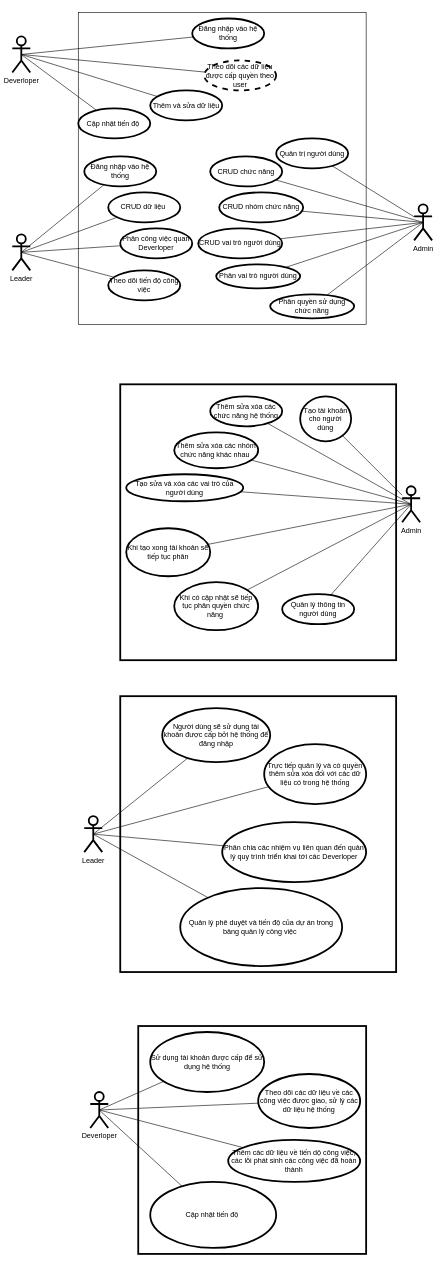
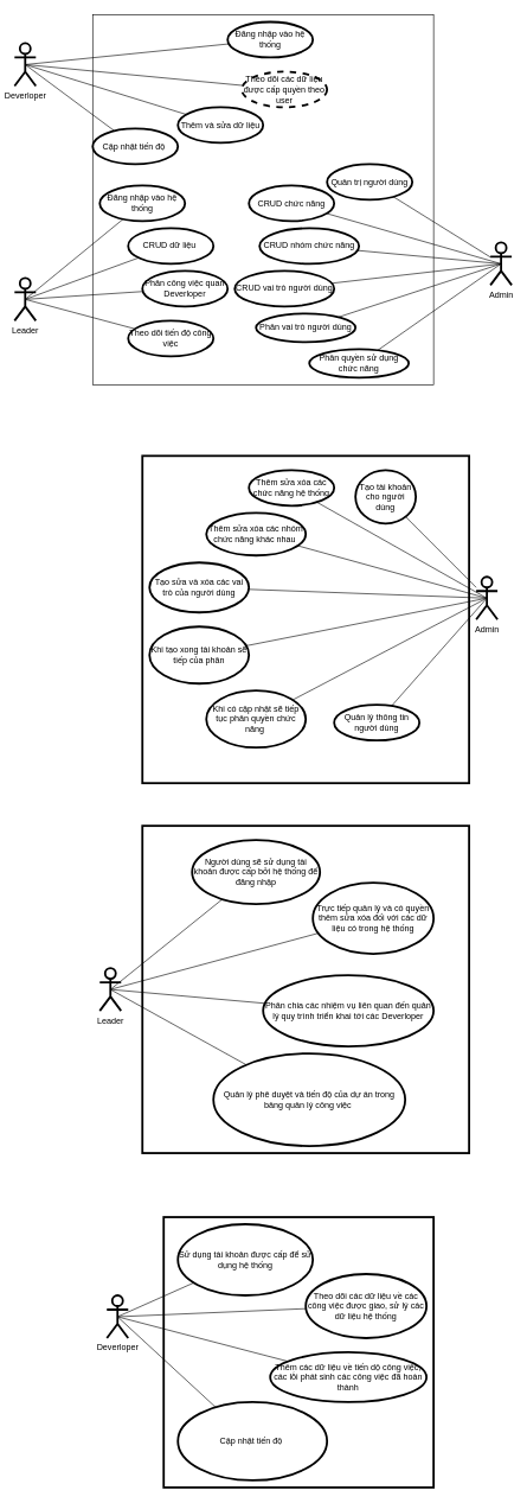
  <mxCell id="0" />
  <mxCell id="1" parent="0" />
  <mxCell id="2" value="" style="rounded=0;whiteSpace=wrap;html=1;" parent="1" vertex="1"><mxGeometry x="130" y="20" width="480" height="520" as="geometry" /></mxCell>
  <mxCell id="3" value="Deverloper" style="shape=umlActor;verticalLabelPosition=bottom;verticalAlign=top;html=1;outlineConnect=0;strokeWidth=3;" parent="1" vertex="1"><mxGeometry x="20" y="60" width="30" height="60" as="geometry" /></mxCell>
  <mxCell id="4" value="Leader" style="shape=umlActor;verticalLabelPosition=bottom;verticalAlign=top;html=1;outlineConnect=0;strokeWidth=3;" parent="1" vertex="1"><mxGeometry x="20" y="390" width="30" height="60" as="geometry" /></mxCell>
  <mxCell id="5" value="Admin" style="shape=umlActor;verticalLabelPosition=bottom;verticalAlign=top;html=1;outlineConnect=0;labelBackgroundColor=none;strokeWidth=3;" parent="1" vertex="1"><mxGeometry x="690" y="340" width="30" height="60" as="geometry" /></mxCell>
  <mxCell id="6" value="Quản trị người dùng" style="ellipse;whiteSpace=wrap;html=1;labelBackgroundColor=none;strokeWidth=3;" parent="1" vertex="1"><mxGeometry x="460" y="230" width="120" height="50" as="geometry" /></mxCell>
  <mxCell id="7" value="CRUD chức năng&lt;span style=&quot;color: rgba(0, 0, 0, 0); font-family: monospace; font-size: 0px; text-align: start;&quot;&gt;%3CmxGraphModel%3E%3Croot%3E%3CmxCell%20id%3D%220%22%2F%3E%3CmxCell%20id%3D%221%22%20parent%3D%220%22%2F%3E%3CmxCell%20id%3D%222%22%20value%3D%22Qu%E1%BA%A3n%20tr%E1%BB%8B%20ng%C6%B0%E1%BB%9Di%20d%C3%B9ng%22%20style%3D%22ellipse%3BwhiteSpace%3Dwrap%3Bhtml%3D1%3BlabelBackgroundColor%3Dnone%3BstrokeWidth%3D3%3B%22%20vertex%3D%221%22%20parent%3D%221%22%3E%3CmxGeometry%20x%3D%22490%22%20y%3D%22290%22%20width%3D%22120%22%20height%3D%2250%22%20as%3D%22geometry%22%2F%3E%3C%2FmxCell%3E%3C%2Froot%3E%3C%2FmxGraphModel%3E&lt;/span&gt;" style="ellipse;whiteSpace=wrap;html=1;labelBackgroundColor=none;strokeWidth=3;" parent="1" vertex="1"><mxGeometry x="350" y="260" width="120" height="50" as="geometry" /></mxCell>
  <mxCell id="8" value="CRUD nhóm chức năng" style="ellipse;whiteSpace=wrap;html=1;labelBackgroundColor=none;strokeWidth=3;" parent="1" vertex="1"><mxGeometry x="365" y="320" width="140" height="50" as="geometry" /></mxCell>
  <mxCell id="9" value="CRUD vai trò người dùng" style="ellipse;whiteSpace=wrap;html=1;labelBackgroundColor=none;strokeWidth=3;" parent="1" vertex="1"><mxGeometry x="330" y="380" width="140" height="50" as="geometry" /></mxCell>
  <mxCell id="10" value="Phân vai trò người dùng&lt;span style=&quot;color: rgba(0, 0, 0, 0); font-family: monospace; font-size: 0px; text-align: start;&quot;&gt;%3CmxGraphModel%3E%3Croot%3E%3CmxCell%20id%3D%220%22%2F%3E%3CmxCell%20id%3D%221%22%20parent%3D%220%22%2F%3E%3CmxCell%20id%3D%222%22%20value%3D%22CRUD%20vai%20tr%C3%B2%20ng%C6%B0%E1%BB%9Di%20d%C3%B9ng%22%20style%3D%22ellipse%3BwhiteSpace%3Dwrap%3Bhtml%3D1%3BlabelBackgroundColor%3Dnone%3BstrokeWidth%3D3%3B%22%20vertex%3D%221%22%20parent%3D%221%22%3E%3CmxGeometry%20x%3D%22390%22%20y%3D%22440%22%20width%3D%22140%22%20height%3D%2250%22%20as%3D%22geometry%22%2F%3E%3C%2FmxCell%3E%3C%2Froot%3E%3C%2FmxGraphModel%3E&lt;/span&gt;" style="ellipse;whiteSpace=wrap;html=1;labelBackgroundColor=none;strokeWidth=3;" parent="1" vertex="1"><mxGeometry x="360" y="440" width="140" height="40" as="geometry" /></mxCell>
- <mxCell id="11" value="Phân quyền sử dụng chức năng" style="ellipse;whiteSpace=wrap;html=1;labelBackgroundColor=none;strokeWidth=3;" parent="1" vertex="1"><mxGeometry x="450" y="490" width="140" height="40" as="geometry" /></mxCell>
+ <mxCell id="11" value="Phân quyền sử dụng chức năng" style="ellipse;whiteSpace=wrap;html=1;labelBackgroundColor=none;strokeWidth=3;" parent="1" vertex="1"><mxGeometry x="435" y="490" width="140" height="40" as="geometry" /></mxCell>
  <mxCell id="12" value="" style="endArrow=none;html=1;rounded=0;" parent="1" source="5" target="6" edge="1"><mxGeometry width="50" height="50" relative="1" as="geometry"><mxPoint x="370" y="290" as="sourcePoint" /><mxPoint x="420" y="240" as="targetPoint" /></mxGeometry></mxCell>
  <mxCell id="13" value="" style="endArrow=none;html=1;rounded=0;exitX=0.5;exitY=0.5;exitDx=0;exitDy=0;exitPerimeter=0;" parent="1" source="5" target="8" edge="1"><mxGeometry width="50" height="50" relative="1" as="geometry"><mxPoint x="700" y="370.676" as="sourcePoint" /><mxPoint x="563.407" y="285.766" as="targetPoint" /></mxGeometry></mxCell>
  <mxCell id="14" value="" style="endArrow=none;html=1;rounded=0;exitX=0.5;exitY=0.5;exitDx=0;exitDy=0;exitPerimeter=0;" parent="1" source="5" target="7" edge="1"><mxGeometry width="50" height="50" relative="1" as="geometry"><mxPoint x="715" y="380" as="sourcePoint" /><mxPoint x="478.226" y="360.592" as="targetPoint" /></mxGeometry></mxCell>
  <mxCell id="15" value="" style="endArrow=none;html=1;rounded=0;exitX=0.5;exitY=0.5;exitDx=0;exitDy=0;exitPerimeter=0;" parent="1" source="5" target="9" edge="1"><mxGeometry width="50" height="50" relative="1" as="geometry"><mxPoint x="700" y="370" as="sourcePoint" /><mxPoint x="469.35" y="309.219" as="targetPoint" /></mxGeometry></mxCell>
  <mxCell id="16" value="" style="endArrow=none;html=1;rounded=0;exitX=0.5;exitY=0.5;exitDx=0;exitDy=0;exitPerimeter=0;" parent="1" source="5" target="10" edge="1"><mxGeometry width="50" height="50" relative="1" as="geometry"><mxPoint x="715" y="380" as="sourcePoint" /><mxPoint x="476.644" y="407.352" as="targetPoint" /></mxGeometry></mxCell>
  <mxCell id="17" value="" style="endArrow=none;html=1;rounded=0;exitX=0.5;exitY=0.5;exitDx=0;exitDy=0;exitPerimeter=0;" parent="1" source="5" target="11" edge="1"><mxGeometry width="50" height="50" relative="1" as="geometry"><mxPoint x="715" y="380" as="sourcePoint" /><mxPoint x="486.036" y="454.934" as="targetPoint" /></mxGeometry></mxCell>
  <mxCell id="18" value="Đăng nhập vào hệ thống" style="ellipse;whiteSpace=wrap;html=1;labelBackgroundColor=none;strokeWidth=3;" parent="1" vertex="1"><mxGeometry x="140" y="260" width="120" height="50" as="geometry" /></mxCell>
  <mxCell id="19" value="CRUD dữ liệu&amp;nbsp;" style="ellipse;whiteSpace=wrap;html=1;labelBackgroundColor=none;strokeWidth=3;" parent="1" vertex="1"><mxGeometry x="180" y="320" width="120" height="50" as="geometry" /></mxCell>
  <mxCell id="20" value="Phân công việc quan Deverloper" style="ellipse;whiteSpace=wrap;html=1;labelBackgroundColor=none;strokeWidth=3;" parent="1" vertex="1"><mxGeometry x="200" y="380" width="120" height="50" as="geometry" /></mxCell>
  <mxCell id="21" value="Theo dõi tiến độ công việc" style="ellipse;whiteSpace=wrap;html=1;labelBackgroundColor=none;strokeWidth=3;" parent="1" vertex="1"><mxGeometry x="180" y="450" width="120" height="50" as="geometry" /></mxCell>
  <mxCell id="22" value="" style="endArrow=none;html=1;rounded=0;entryX=0.5;entryY=0.5;entryDx=0;entryDy=0;entryPerimeter=0;" parent="1" source="18" target="4" edge="1"><mxGeometry width="50" height="50" relative="1" as="geometry"><mxPoint x="370" y="280" as="sourcePoint" /><mxPoint x="420" y="230" as="targetPoint" /></mxGeometry></mxCell>
  <mxCell id="23" value="" style="endArrow=none;html=1;rounded=0;entryX=0.5;entryY=0.5;entryDx=0;entryDy=0;entryPerimeter=0;" parent="1" source="19" target="4" edge="1"><mxGeometry width="50" height="50" relative="1" as="geometry"><mxPoint x="182.772" y="317.278" as="sourcePoint" /><mxPoint x="45" y="430" as="targetPoint" /></mxGeometry></mxCell>
  <mxCell id="24" value="" style="endArrow=none;html=1;rounded=0;entryX=0.5;entryY=0.5;entryDx=0;entryDy=0;entryPerimeter=0;" parent="1" source="20" target="4" edge="1"><mxGeometry width="50" height="50" relative="1" as="geometry"><mxPoint x="223.148" y="370.617" as="sourcePoint" /><mxPoint x="45" y="430" as="targetPoint" /></mxGeometry></mxCell>
  <mxCell id="25" value="" style="endArrow=none;html=1;rounded=0;entryX=0.5;entryY=0.5;entryDx=0;entryDy=0;entryPerimeter=0;" parent="1" source="21" target="4" edge="1"><mxGeometry width="50" height="50" relative="1" as="geometry"><mxPoint x="210.754" y="418.95" as="sourcePoint" /><mxPoint x="45" y="430" as="targetPoint" /></mxGeometry></mxCell>
  <mxCell id="26" value="Đăng nhập vào hệ thống" style="ellipse;whiteSpace=wrap;html=1;labelBackgroundColor=none;strokeWidth=3;" parent="1" vertex="1"><mxGeometry x="320" y="30" width="120" height="50" as="geometry" /></mxCell>
  <mxCell id="27" value="Theo dõi các dữ liệu được cấp quyền theo user" style="ellipse;whiteSpace=wrap;html=1;labelBackgroundColor=none;strokeWidth=3;dashed=1;" parent="1" vertex="1"><mxGeometry x="340" y="100" width="120" height="50" as="geometry" /></mxCell>
  <mxCell id="28" value="Thêm và sửa dữ liệu&lt;span style=&quot;color: rgba(0, 0, 0, 0); font-family: monospace; font-size: 0px; text-align: start;&quot;&gt;%3CmxGraphModel%3E%3Croot%3E%3CmxCell%20id%3D%220%22%2F%3E%3CmxCell%20id%3D%221%22%20parent%3D%220%22%2F%3E%3CmxCell%20id%3D%222%22%20value%3D%22Theo%20d%C3%B5i%20c%C3%A1c%20d%E1%BB%AF%20li%E1%BB%87u%20%C4%91%C6%B0%E1%BB%A3c%20c%E1%BA%A5p%20quy%E1%BB%81n%20theo%20user%22%20style%3D%22ellipse%3BwhiteSpace%3Dwrap%3Bhtml%3D1%3BlabelBackgroundColor%3Dnone%3BstrokeWidth%3D3%3B%22%20vertex%3D%221%22%20parent%3D%221%22%3E%3CmxGeometry%20x%3D%22370%22%20y%3D%22160%22%20width%3D%22120%22%20height%3D%2250%22%20as%3D%22geometry%22%2F%3E%3C%2FmxCell%3E%3C%2Froot%3E%3C%2FmxGraphModel%3E&lt;/span&gt;" style="ellipse;whiteSpace=wrap;html=1;labelBackgroundColor=none;strokeWidth=3;" parent="1" vertex="1"><mxGeometry x="250" y="150" width="120" height="50" as="geometry" /></mxCell>
  <mxCell id="29" value="Cập nhật tiến độ&amp;nbsp;" style="ellipse;whiteSpace=wrap;html=1;labelBackgroundColor=none;strokeWidth=3;" parent="1" vertex="1"><mxGeometry x="130" y="180" width="120" height="50" as="geometry" /></mxCell>
  <mxCell id="30" value="" style="endArrow=none;html=1;rounded=0;exitX=0.5;exitY=0.5;exitDx=0;exitDy=0;exitPerimeter=0;" parent="1" source="3" target="29" edge="1"><mxGeometry width="50" height="50" relative="1" as="geometry"><mxPoint x="370" y="280" as="sourcePoint" /><mxPoint x="420" y="230" as="targetPoint" /></mxGeometry></mxCell>
  <mxCell id="31" value="" style="endArrow=none;html=1;rounded=0;exitX=0.5;exitY=0.5;exitDx=0;exitDy=0;exitPerimeter=0;" parent="1" source="3" target="28" edge="1"><mxGeometry width="50" height="50" relative="1" as="geometry"><mxPoint x="45" y="100" as="sourcePoint" /><mxPoint x="170.62" y="193.202" as="targetPoint" /></mxGeometry></mxCell>
  <mxCell id="32" value="" style="endArrow=none;html=1;rounded=0;exitX=0.5;exitY=0.5;exitDx=0;exitDy=0;exitPerimeter=0;" parent="1" source="3" target="27" edge="1"><mxGeometry width="50" height="50" relative="1" as="geometry"><mxPoint x="45" y="100" as="sourcePoint" /><mxPoint x="271.811" y="170.105" as="targetPoint" /></mxGeometry></mxCell>
  <mxCell id="33" value="" style="endArrow=none;html=1;rounded=0;exitX=0.5;exitY=0.5;exitDx=0;exitDy=0;exitPerimeter=0;" parent="1" source="3" target="26" edge="1"><mxGeometry width="50" height="50" relative="1" as="geometry"><mxPoint x="45" y="100" as="sourcePoint" /><mxPoint x="351.528" y="129.393" as="targetPoint" /></mxGeometry></mxCell>
  <mxCell id="34" value="" style="whiteSpace=wrap;html=1;aspect=fixed;labelBackgroundColor=none;strokeWidth=3;" parent="1" vertex="1"><mxGeometry x="200" y="640" width="460" height="460" as="geometry" /></mxCell>
  <mxCell id="35" value="Admin" style="shape=umlActor;verticalLabelPosition=bottom;verticalAlign=top;html=1;outlineConnect=0;labelBackgroundColor=none;strokeWidth=3;" parent="1" vertex="1"><mxGeometry x="670" y="810" width="30" height="60" as="geometry" /></mxCell>
  <mxCell id="36" value="Tạo tài khoản cho người dùng" style="ellipse;whiteSpace=wrap;html=1;labelBackgroundColor=none;strokeWidth=3;" parent="1" vertex="1"><mxGeometry x="500" y="660" width="85" height="75" as="geometry" /></mxCell>
  <mxCell id="37" value="Thêm sửa xóa các chức năng hệ thống" style="ellipse;whiteSpace=wrap;html=1;labelBackgroundColor=none;strokeWidth=3;" parent="1" vertex="1"><mxGeometry x="350" y="660" width="120" height="50" as="geometry" /></mxCell>
  <mxCell id="38" value="Thêm sửa xóa các nhóm chức năng khác nhau&amp;nbsp;" style="ellipse;whiteSpace=wrap;html=1;labelBackgroundColor=none;strokeWidth=3;" parent="1" vertex="1"><mxGeometry x="290" y="720" width="140" height="60" as="geometry" /></mxCell>
- <mxCell id="39" value="Tạo sửa và xóa các vai trò của người dùng" style="ellipse;whiteSpace=wrap;html=1;labelBackgroundColor=none;strokeWidth=3;" parent="1" vertex="1"><mxGeometry x="210" y="790" width="195" height="45" as="geometry" /></mxCell>
- <mxCell id="40" value="Khi tạo xong tài khoản sẽ tiếp tục phân" style="ellipse;whiteSpace=wrap;html=1;labelBackgroundColor=none;strokeWidth=3;" parent="1" vertex="1"><mxGeometry x="210" y="880" width="140" height="80" as="geometry" /></mxCell>
+ <mxCell id="39" value="Tạo sửa và xóa các vai trò của người dùng" style="ellipse;whiteSpace=wrap;html=1;labelBackgroundColor=none;strokeWidth=3;" parent="1" vertex="1"><mxGeometry x="210" y="790" width="140" height="70" as="geometry" /></mxCell>
+ <mxCell id="40" value="Khi tạo xong tài khoản sẽ tiếp của phân" style="ellipse;whiteSpace=wrap;html=1;labelBackgroundColor=none;strokeWidth=3;" parent="1" vertex="1"><mxGeometry x="210" y="880" width="140" height="80" as="geometry" /></mxCell>
  <mxCell id="41" value="Khi có cập nhật sẽ tiếp tục phân quyền chức năng&amp;nbsp;" style="ellipse;whiteSpace=wrap;html=1;labelBackgroundColor=none;strokeWidth=3;" parent="1" vertex="1"><mxGeometry x="290" y="970" width="140" height="80" as="geometry" /></mxCell>
  <mxCell id="42" value="" style="endArrow=none;html=1;rounded=0;" parent="1" source="35" target="36" edge="1"><mxGeometry width="50" height="50" relative="1" as="geometry"><mxPoint x="350" y="760" as="sourcePoint" /><mxPoint x="400" y="710" as="targetPoint" /></mxGeometry></mxCell>
  <mxCell id="43" value="" style="endArrow=none;html=1;rounded=0;exitX=0.5;exitY=0.5;exitDx=0;exitDy=0;exitPerimeter=0;" parent="1" source="35" target="38" edge="1"><mxGeometry width="50" height="50" relative="1" as="geometry"><mxPoint x="680" y="840.676" as="sourcePoint" /><mxPoint x="543.407" y="755.766" as="targetPoint" /></mxGeometry></mxCell>
  <mxCell id="44" value="" style="endArrow=none;html=1;rounded=0;exitX=0.5;exitY=0.5;exitDx=0;exitDy=0;exitPerimeter=0;" parent="1" source="35" target="37" edge="1"><mxGeometry width="50" height="50" relative="1" as="geometry"><mxPoint x="695" y="850" as="sourcePoint" /><mxPoint x="458.226" y="830.592" as="targetPoint" /></mxGeometry></mxCell>
  <mxCell id="45" value="" style="endArrow=none;html=1;rounded=0;exitX=0.5;exitY=0.5;exitDx=0;exitDy=0;exitPerimeter=0;" parent="1" source="35" target="39" edge="1"><mxGeometry width="50" height="50" relative="1" as="geometry"><mxPoint x="680" y="840" as="sourcePoint" /><mxPoint x="449.35" y="779.219" as="targetPoint" /></mxGeometry></mxCell>
  <mxCell id="46" value="" style="endArrow=none;html=1;rounded=0;exitX=0.5;exitY=0.5;exitDx=0;exitDy=0;exitPerimeter=0;" parent="1" source="35" target="40" edge="1"><mxGeometry width="50" height="50" relative="1" as="geometry"><mxPoint x="695" y="850" as="sourcePoint" /><mxPoint x="456.644" y="877.352" as="targetPoint" /></mxGeometry></mxCell>
  <mxCell id="47" value="" style="endArrow=none;html=1;rounded=0;exitX=0.5;exitY=0.5;exitDx=0;exitDy=0;exitPerimeter=0;" parent="1" source="35" target="41" edge="1"><mxGeometry width="50" height="50" relative="1" as="geometry"><mxPoint x="695" y="850" as="sourcePoint" /><mxPoint x="466.036" y="924.934" as="targetPoint" /></mxGeometry></mxCell>
  <mxCell id="48" value="Quản lý thông tin người dùng" style="ellipse;whiteSpace=wrap;html=1;labelBackgroundColor=none;strokeWidth=3;" parent="1" vertex="1"><mxGeometry x="470" y="990" width="120" height="50" as="geometry" /></mxCell>
  <mxCell id="49" value="" style="endArrow=none;html=1;rounded=0;exitX=0.5;exitY=0.5;exitDx=0;exitDy=0;exitPerimeter=0;" parent="1" source="35" target="48" edge="1"><mxGeometry width="50" height="50" relative="1" as="geometry"><mxPoint x="640" y="1151.4" as="sourcePoint" /><mxPoint x="370" y="1040" as="targetPoint" /></mxGeometry></mxCell>
  <mxCell id="50" value="" style="whiteSpace=wrap;html=1;aspect=fixed;labelBackgroundColor=none;strokeWidth=3;" parent="1" vertex="1"><mxGeometry x="200" y="1160" width="460" height="460" as="geometry" /></mxCell>
  <mxCell id="51" value="Leader" style="shape=umlActor;verticalLabelPosition=bottom;verticalAlign=top;html=1;outlineConnect=0;strokeWidth=3;" parent="1" vertex="1"><mxGeometry x="140" y="1360" width="30" height="60" as="geometry" /></mxCell>
  <mxCell id="52" value="Người dùng sẽ sử dụng tài khoản được cấp bởi hệ thống để đăng nhập" style="ellipse;whiteSpace=wrap;html=1;labelBackgroundColor=none;strokeWidth=3;" parent="1" vertex="1"><mxGeometry x="270" y="1180" width="180" height="90" as="geometry" /></mxCell>
  <mxCell id="53" value="Trực tiếp quản lý và có quyền thêm sửa xóa đối với các dữ liệu có trong hệ thống" style="ellipse;whiteSpace=wrap;html=1;labelBackgroundColor=none;strokeWidth=3;" parent="1" vertex="1"><mxGeometry x="440" y="1240" width="170" height="100" as="geometry" /></mxCell>
  <mxCell id="54" value="Phân chia các nhiệm vụ liên quan đến quản lý quy trình triển khai tới các Deverloper" style="ellipse;whiteSpace=wrap;html=1;labelBackgroundColor=none;strokeWidth=3;" parent="1" vertex="1"><mxGeometry x="370" y="1370" width="240" height="100" as="geometry" /></mxCell>
  <mxCell id="55" value="Quản lý phê duyệt và tiến độ của dự án trong bảng quản lý công việc&amp;nbsp;" style="ellipse;whiteSpace=wrap;html=1;labelBackgroundColor=none;strokeWidth=3;" parent="1" vertex="1"><mxGeometry x="300" y="1480" width="270" height="130" as="geometry" /></mxCell>
  <mxCell id="56" value="" style="endArrow=none;html=1;rounded=0;entryX=0.5;entryY=0.5;entryDx=0;entryDy=0;entryPerimeter=0;" parent="1" source="52" target="51" edge="1"><mxGeometry width="50" height="50" relative="1" as="geometry"><mxPoint x="490" y="1250" as="sourcePoint" /><mxPoint x="540" y="1200" as="targetPoint" /></mxGeometry></mxCell>
  <mxCell id="57" value="" style="endArrow=none;html=1;rounded=0;entryX=0.5;entryY=0.5;entryDx=0;entryDy=0;entryPerimeter=0;" parent="1" source="53" target="51" edge="1"><mxGeometry width="50" height="50" relative="1" as="geometry"><mxPoint x="302.772" y="1287.278" as="sourcePoint" /><mxPoint x="165" y="1400" as="targetPoint" /></mxGeometry></mxCell>
  <mxCell id="58" value="" style="endArrow=none;html=1;rounded=0;entryX=0.5;entryY=0.5;entryDx=0;entryDy=0;entryPerimeter=0;" parent="1" source="54" target="51" edge="1"><mxGeometry width="50" height="50" relative="1" as="geometry"><mxPoint x="343.148" y="1340.617" as="sourcePoint" /><mxPoint x="165" y="1400" as="targetPoint" /></mxGeometry></mxCell>
  <mxCell id="59" value="" style="endArrow=none;html=1;rounded=0;entryX=0.5;entryY=0.5;entryDx=0;entryDy=0;entryPerimeter=0;" parent="1" source="55" target="51" edge="1"><mxGeometry width="50" height="50" relative="1" as="geometry"><mxPoint x="330.754" y="1388.95" as="sourcePoint" /><mxPoint x="165" y="1400" as="targetPoint" /></mxGeometry></mxCell>
  <mxCell id="60" value="" style="whiteSpace=wrap;html=1;aspect=fixed;labelBackgroundColor=none;strokeWidth=3;" parent="1" vertex="1"><mxGeometry x="230" y="1710" width="380" height="380" as="geometry" /></mxCell>
  <mxCell id="61" value="Deverloper" style="shape=umlActor;verticalLabelPosition=bottom;verticalAlign=top;html=1;outlineConnect=0;strokeWidth=3;" parent="1" vertex="1"><mxGeometry x="150" y="1820" width="30" height="60" as="geometry" /></mxCell>
  <mxCell id="62" value="Sử dụng tài khoản được cấp để sử dụng hệ thống" style="ellipse;whiteSpace=wrap;html=1;labelBackgroundColor=none;strokeWidth=3;" parent="1" vertex="1"><mxGeometry x="250" y="1720" width="190" height="100" as="geometry" /></mxCell>
  <mxCell id="63" value="Theo dõi các dữ liệu về các công việc được giao, sử lý các dữ liệu hệ thống" style="ellipse;whiteSpace=wrap;html=1;labelBackgroundColor=none;strokeWidth=3;" parent="1" vertex="1"><mxGeometry x="430" y="1790" width="170" height="90" as="geometry" /></mxCell>
  <mxCell id="64" value="Thêm các dữ liệu về tiến dộ công việc, các lỗi phát sinh các công việc đã hoàn thành" style="ellipse;whiteSpace=wrap;html=1;labelBackgroundColor=none;strokeWidth=3;" parent="1" vertex="1"><mxGeometry x="380" y="1900" width="220" height="70" as="geometry" /></mxCell>
  <mxCell id="65" value="Cập nhật tiến độ&amp;nbsp;" style="ellipse;whiteSpace=wrap;html=1;labelBackgroundColor=none;strokeWidth=3;" parent="1" vertex="1"><mxGeometry x="250" y="1970" width="210" height="110" as="geometry" /></mxCell>
  <mxCell id="66" value="" style="endArrow=none;html=1;rounded=0;exitX=0.5;exitY=0.5;exitDx=0;exitDy=0;exitPerimeter=0;" parent="1" source="61" target="65" edge="1"><mxGeometry width="50" height="50" relative="1" as="geometry"><mxPoint x="500" y="2040" as="sourcePoint" /><mxPoint x="550" y="1990" as="targetPoint" /></mxGeometry></mxCell>
  <mxCell id="67" value="" style="endArrow=none;html=1;rounded=0;exitX=0.5;exitY=0.5;exitDx=0;exitDy=0;exitPerimeter=0;" parent="1" source="61" target="64" edge="1"><mxGeometry width="50" height="50" relative="1" as="geometry"><mxPoint x="175" y="1860" as="sourcePoint" /><mxPoint x="300.62" y="1953.202" as="targetPoint" /></mxGeometry></mxCell>
  <mxCell id="68" value="" style="endArrow=none;html=1;rounded=0;exitX=0.5;exitY=0.5;exitDx=0;exitDy=0;exitPerimeter=0;" parent="1" source="61" target="63" edge="1"><mxGeometry width="50" height="50" relative="1" as="geometry"><mxPoint x="175" y="1860" as="sourcePoint" /><mxPoint x="401.811" y="1930.105" as="targetPoint" /></mxGeometry></mxCell>
  <mxCell id="69" value="" style="endArrow=none;html=1;rounded=0;exitX=0.5;exitY=0.5;exitDx=0;exitDy=0;exitPerimeter=0;" parent="1" source="61" target="62" edge="1"><mxGeometry width="50" height="50" relative="1" as="geometry"><mxPoint x="175" y="1860" as="sourcePoint" /><mxPoint x="481.528" y="1889.393" as="targetPoint" /></mxGeometry></mxCell>
